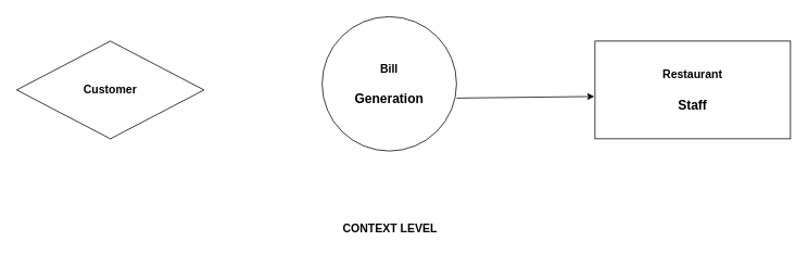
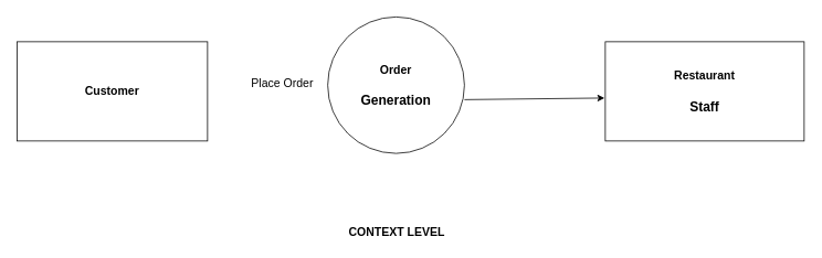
  <mxCell id="0" />
  <mxCell id="1" parent="0" />
- <mxCell id="2" value="&lt;b&gt;&lt;font style=&quot;font-size: 14px&quot;&gt;Customer&lt;/font&gt;&lt;/b&gt;" style="rhombus;whiteSpace=wrap;html=1;" vertex="1" parent="1"><mxGeometry x="20" y="50" width="230" height="120" as="geometry" /></mxCell>
- <mxCell id="3" value="&lt;div&gt;&lt;font style=&quot;font-size: 14px&quot;&gt;&lt;b&gt;Bill &lt;br&gt;&lt;/b&gt;&lt;/font&gt;&lt;/div&gt;&lt;div&gt;&lt;font size=&quot;3&quot;&gt;&lt;b&gt;&lt;br&gt;&lt;/b&gt;&lt;/font&gt;&lt;/div&gt;&lt;div&gt;&lt;font size=&quot;3&quot;&gt;&lt;b&gt;Generation&lt;br&gt;&lt;/b&gt;&lt;/font&gt;&lt;/div&gt;" style="ellipse;whiteSpace=wrap;html=1;aspect=fixed;" vertex="1" parent="1"><mxGeometry x="395" y="20" width="165" height="165" as="geometry" /></mxCell>
+ <mxCell id="2" value="&lt;b&gt;&lt;font style=&quot;font-size: 14px&quot;&gt;Customer&lt;/font&gt;&lt;/b&gt;" style="rounded=0;whiteSpace=wrap;html=1;" vertex="1" parent="1"><mxGeometry x="20" y="50" width="230" height="120" as="geometry" /></mxCell>
+ <mxCell id="3" value="&lt;div&gt;&lt;font style=&quot;font-size: 14px&quot;&gt;&lt;b&gt;Order &lt;br&gt;&lt;/b&gt;&lt;/font&gt;&lt;/div&gt;&lt;div&gt;&lt;font size=&quot;3&quot;&gt;&lt;b&gt;&lt;br&gt;&lt;/b&gt;&lt;/font&gt;&lt;/div&gt;&lt;div&gt;&lt;font size=&quot;3&quot;&gt;&lt;b&gt;Generation&lt;br&gt;&lt;/b&gt;&lt;/font&gt;&lt;/div&gt;" style="ellipse;whiteSpace=wrap;html=1;aspect=fixed;" vertex="1" parent="1"><mxGeometry x="395" y="20" width="165" height="165" as="geometry" /></mxCell>
  <mxCell id="4" value="&lt;div&gt;&lt;font style=&quot;font-size: 14px&quot;&gt;&lt;b&gt;Restaurant&lt;/b&gt;&lt;/font&gt;&lt;/div&gt;&lt;div&gt;&lt;font size=&quot;3&quot;&gt;&lt;b&gt;&lt;br&gt;&lt;/b&gt;&lt;/font&gt;&lt;/div&gt;&lt;div&gt;&lt;font size=&quot;3&quot;&gt;&lt;b&gt;Staff&lt;br&gt;&lt;/b&gt;&lt;/font&gt;&lt;/div&gt;" style="rounded=0;whiteSpace=wrap;html=1;" vertex="1" parent="1"><mxGeometry x="730" y="50" width="240" height="120" as="geometry" /></mxCell>
  <mxCell id="5" value="" style="endArrow=classic;html=1;entryX=-0.004;entryY=0.567;entryDx=0;entryDy=0;entryPerimeter=0;" edge="1" parent="1" target="4"><mxGeometry width="50" height="50" relative="1" as="geometry"><mxPoint x="560" y="120" as="sourcePoint" /><mxPoint x="610" y="70" as="targetPoint" /></mxGeometry></mxCell>
+ <mxCell id="6" value="&lt;font style=&quot;font-size: 14px&quot;&gt;Place Order&lt;/font&gt;" style="text;html=1;align=center;verticalAlign=middle;resizable=0;points=[];;autosize=1;" vertex="1" parent="1"><mxGeometry x="295" y="90" width="90" height="20" as="geometry" /></mxCell>
  <mxCell id="7" value="&lt;b&gt;&lt;font style=&quot;font-size: 14px&quot;&gt;CONTEXT LEVEL&lt;/font&gt;&lt;/b&gt;" style="text;html=1;align=center;verticalAlign=middle;resizable=0;points=[];;autosize=1;" vertex="1" parent="1"><mxGeometry x="412.5" y="270" width="130" height="20" as="geometry" /></mxCell>
